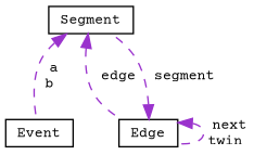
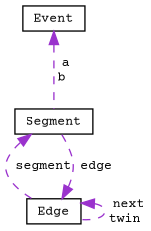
  digraph {
    fontname="Courier Prime"
    node [color=black fillcolor=white fontname="Courier Prime" fontsize=10 shape=record style=filled]
    edge [color=darkorchid3 dir=back fontname="Courier Prime" fontsize=10 labelfontname=Helvetica labelfontsize=10 style=dashed]
    n1 [height=0.2 label=Event width=0.4]
    n2 [height=0.2 label=Segment width=0.4]
    n3 [height=0.2 label="Edge" width=0.4]
-   n2 -> n1 [label=" a\nb"]
-   n2 -> n3 [label=" edge"]
-   n3 -> n2 [label=" segment"]
+   n1 -> n2 [label=" a\nb"]
+   n2 -> n3 [label=" segment"]
+   n3 -> n2 [label=" edge"]
    n3 -> n3 [label=" next\ntwin"]
  }
